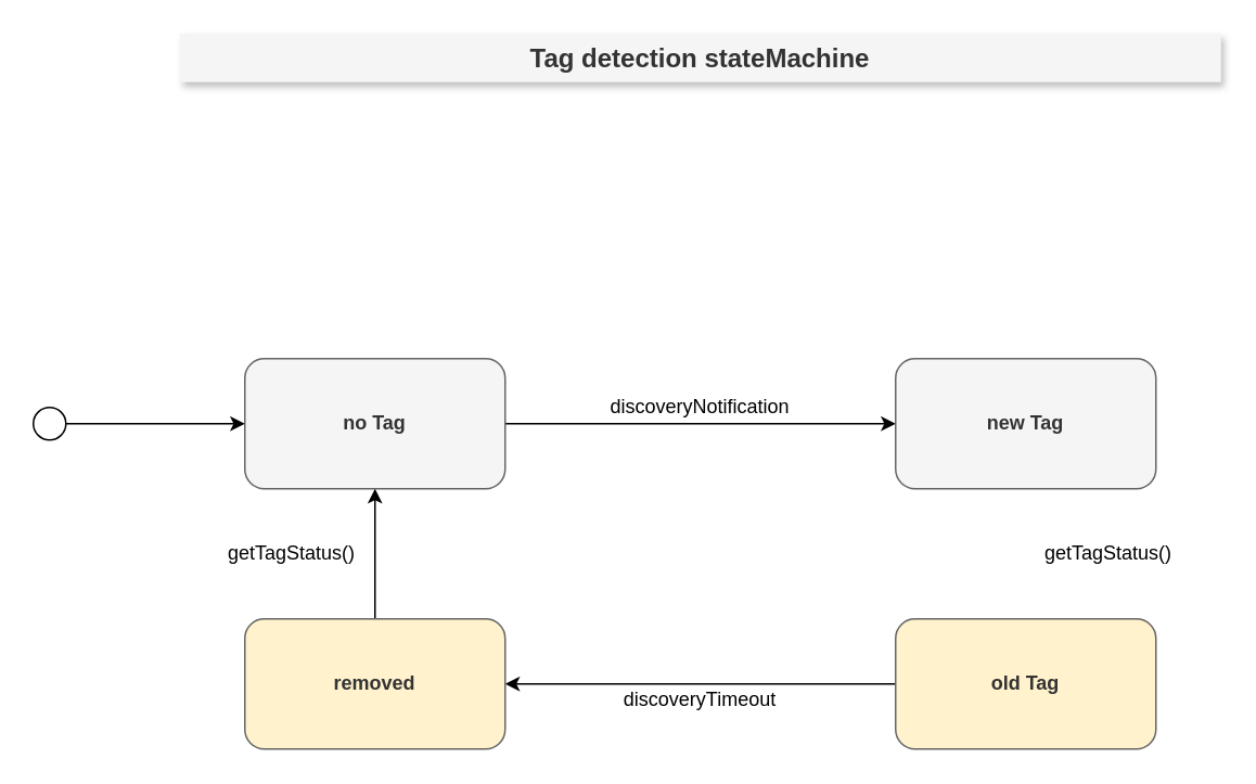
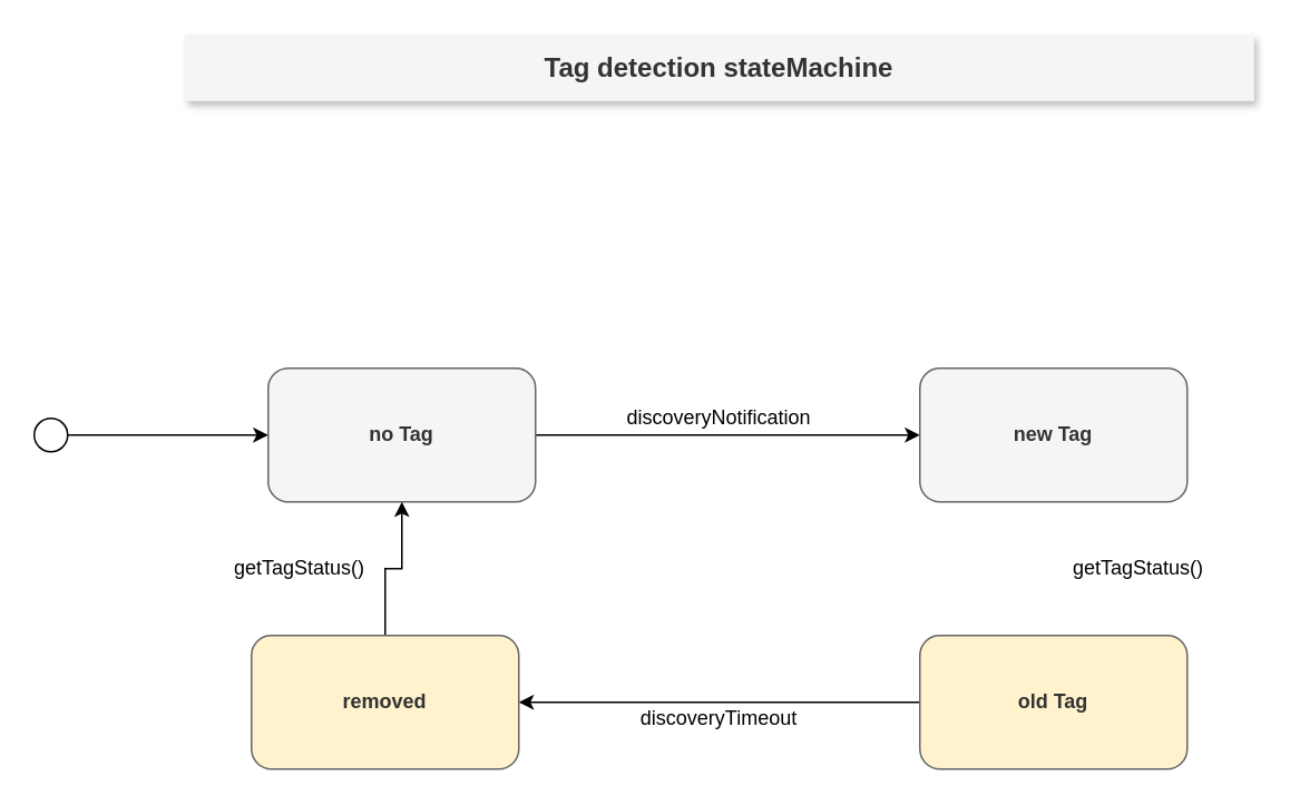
  <mxCell id="0" />
  <mxCell id="1" parent="0" />
  <mxCell id="2" value="" style="edgeStyle=orthogonalEdgeStyle;rounded=0;orthogonalLoop=1;jettySize=auto;html=1;" edge="1" parent="1" source="3" target="5"><mxGeometry relative="1" as="geometry" /></mxCell>
- <mxCell id="3" value="no Tag" style="rounded=1;whiteSpace=wrap;html=1;fillColor=#f5f5f5;fontColor=#333333;strokeColor=#666666;fontStyle=1" vertex="1" parent="1"><mxGeometry x="150" y="220" width="160" height="80" as="geometry" /></mxCell>
- <mxCell id="4" value="Tag detection stateMachine" style="text;html=1;strokeColor=none;fillColor=#f5f5f5;align=center;verticalAlign=middle;whiteSpace=wrap;rounded=0;fontStyle=1;fontSize=16;fontColor=#333333;shadow=1;" vertex="1" parent="1"><mxGeometry x="110" y="20" width="640" height="30" as="geometry" /></mxCell>
+ <mxCell id="3" value="no Tag" style="rounded=1;whiteSpace=wrap;html=1;fillColor=#f5f5f5;fontColor=#333333;strokeColor=#666666;fontStyle=1" vertex="1" parent="1"><mxGeometry x="160" y="220" width="160" height="80" as="geometry" /></mxCell>
+ <mxCell id="4" value="Tag detection stateMachine" style="text;html=1;strokeColor=none;fillColor=#f5f5f5;align=center;verticalAlign=middle;whiteSpace=wrap;rounded=0;fontStyle=1;fontSize=16;fontColor=#333333;shadow=1;" vertex="1" parent="1"><mxGeometry x="110" y="20" width="640" height="40" as="geometry" /></mxCell>
  <mxCell id="5" value="new Tag" style="rounded=1;whiteSpace=wrap;html=1;fillColor=#f5f5f5;fontColor=#333333;strokeColor=#666666;fontStyle=1" vertex="1" parent="1"><mxGeometry x="550" y="220" width="160" height="80" as="geometry" /></mxCell>
  <mxCell id="6" value="" style="edgeStyle=orthogonalEdgeStyle;rounded=0;orthogonalLoop=1;jettySize=auto;html=1;" edge="1" parent="1" source="7" target="9"><mxGeometry relative="1" as="geometry" /></mxCell>
  <mxCell id="7" value="old Tag" style="rounded=1;whiteSpace=wrap;html=1;fillColor=#fff2cc;fontColor=#333333;strokeColor=#666666;fontStyle=1;" vertex="1" parent="1"><mxGeometry x="550" y="380" width="160" height="80" as="geometry" /></mxCell>
  <mxCell id="8" value="" style="edgeStyle=orthogonalEdgeStyle;rounded=0;orthogonalLoop=1;jettySize=auto;html=1;" edge="1" parent="1" source="9" target="3"><mxGeometry relative="1" as="geometry" /></mxCell>
  <mxCell id="9" value="removed" style="rounded=1;whiteSpace=wrap;html=1;fillColor=#fff2cc;fontColor=#333333;strokeColor=#666666;fontStyle=1;" vertex="1" parent="1"><mxGeometry x="150" y="380" width="160" height="80" as="geometry" /></mxCell>
  <mxCell id="10" value="getTagStatus()" style="text;html=1;strokeColor=none;fillColor=none;align=left;verticalAlign=middle;whiteSpace=wrap;rounded=0;" vertex="1" parent="1"><mxGeometry x="640" y="330" width="110" height="20" as="geometry" /></mxCell>
  <mxCell id="11" value="getTagStatus()" style="text;html=1;strokeColor=none;fillColor=none;align=right;verticalAlign=middle;whiteSpace=wrap;rounded=0;" vertex="1" parent="1"><mxGeometry x="110" y="330" width="110" height="20" as="geometry" /></mxCell>
  <mxCell id="12" value="discoveryNotification" style="text;html=1;strokeColor=none;fillColor=none;align=center;verticalAlign=middle;whiteSpace=wrap;rounded=0;" vertex="1" parent="1"><mxGeometry x="350" y="240" width="160" height="20" as="geometry" /></mxCell>
  <mxCell id="13" value="discoveryTimeout" style="text;html=1;strokeColor=none;fillColor=none;align=center;verticalAlign=middle;whiteSpace=wrap;rounded=0;" vertex="1" parent="1"><mxGeometry x="350" y="420" width="160" height="20" as="geometry" /></mxCell>
  <mxCell id="14" style="edgeStyle=orthogonalEdgeStyle;rounded=0;orthogonalLoop=1;jettySize=auto;html=1;entryX=0;entryY=0.5;entryDx=0;entryDy=0;" edge="1" parent="1" source="15" target="3"><mxGeometry relative="1" as="geometry" /></mxCell>
  <mxCell id="15" value="" style="ellipse;whiteSpace=wrap;html=1;aspect=fixed;" vertex="1" parent="1"><mxGeometry x="20" y="250" width="20" height="20" as="geometry" /></mxCell>
